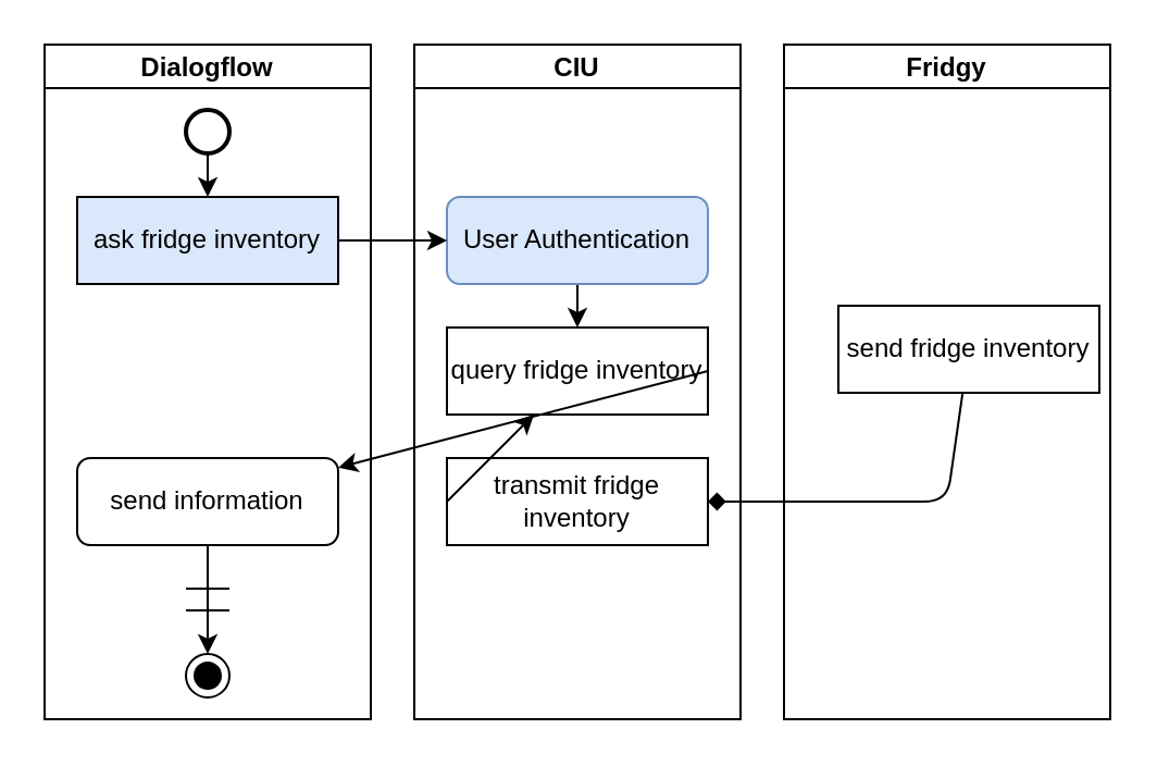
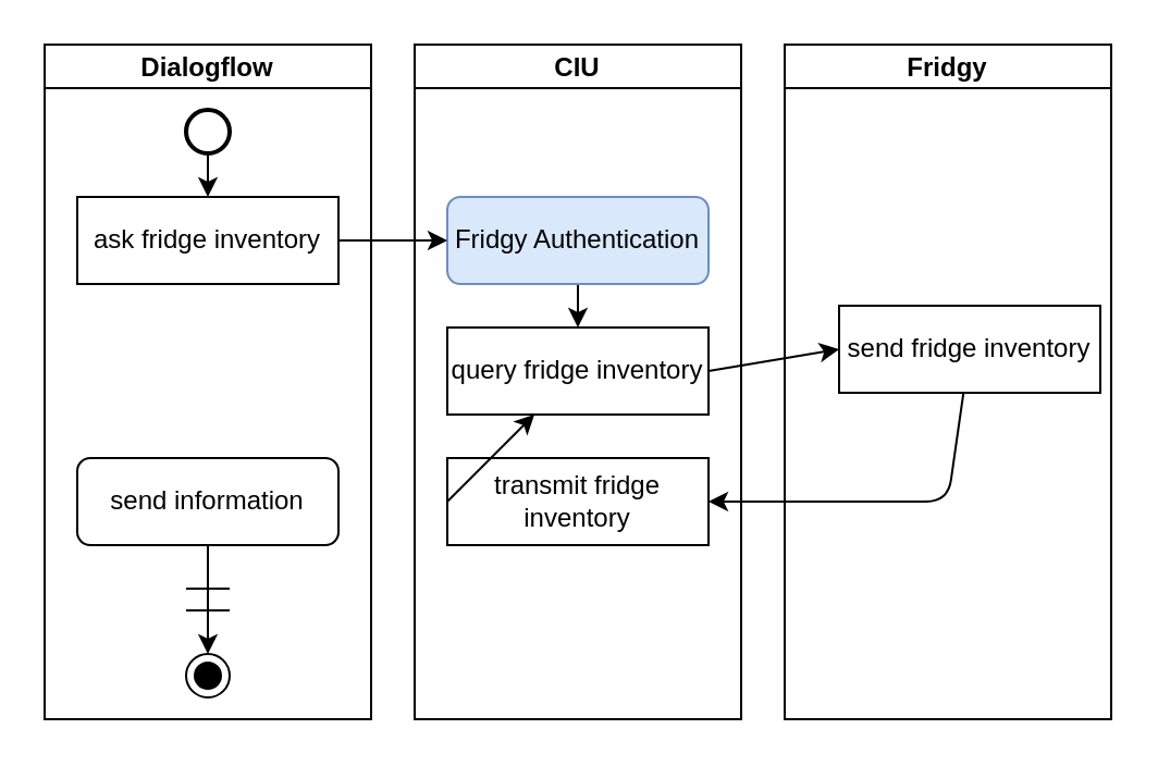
  <mxCell id="0" />
  <mxCell id="1" parent="0" />
  <mxCell id="2" value="Dialogflow" style="swimlane;startSize=20;" vertex="1" parent="1"><mxGeometry x="20" y="20" width="150" height="310" as="geometry" /></mxCell>
- <mxCell id="3" value="ask fridge inventory" style="rounded=0;whiteSpace=wrap;html=1;fillColor=#dae8fc;" vertex="1" parent="2"><mxGeometry x="15" y="70" width="120" height="40" as="geometry" /></mxCell>
+ <mxCell id="3" value="ask fridge inventory" style="rounded=0;whiteSpace=wrap;html=1;" vertex="1" parent="2"><mxGeometry x="15" y="70" width="120" height="40" as="geometry" /></mxCell>
  <mxCell id="4" value="send information" style="whiteSpace=wrap;html=1;rounded=1;" vertex="1" parent="2"><mxGeometry x="15" y="190" width="120" height="40" as="geometry" /></mxCell>
  <mxCell id="5" value="" style="strokeWidth=2;html=1;shape=mxgraph.flowchart.start_2;whiteSpace=wrap;" vertex="1" parent="2"><mxGeometry x="65" y="30" width="20" height="20" as="geometry" /></mxCell>
  <mxCell id="6" value="" style="ellipse;html=1;shape=endState;fillColor=#000000;strokeColor=#000000;" vertex="1" parent="2"><mxGeometry x="65" y="280" width="20" height="20" as="geometry" /></mxCell>
  <mxCell id="7" value="" style="endArrow=classic;html=1;exitX=0.5;exitY=1;exitDx=0;exitDy=0;exitPerimeter=0;entryX=0.5;entryY=0;entryDx=0;entryDy=0;" edge="1" parent="2" source="5" target="3"><mxGeometry width="50" height="50" relative="1" as="geometry"><mxPoint x="280" y="190" as="sourcePoint" /><mxPoint x="330" y="140" as="targetPoint" /></mxGeometry></mxCell>
  <mxCell id="8" value="" style="endArrow=classic;html=1;entryX=0.5;entryY=0;entryDx=0;entryDy=0;exitX=0.5;exitY=1;exitDx=0;exitDy=0;" edge="1" parent="2" source="4" target="6"><mxGeometry width="50" height="50" relative="1" as="geometry"><mxPoint x="195" y="240" as="sourcePoint" /><mxPoint x="145" y="240" as="targetPoint" /></mxGeometry></mxCell>
  <mxCell id="9" value="" style="endArrow=none;html=1;" edge="1" parent="2"><mxGeometry width="50" height="50" relative="1" as="geometry"><mxPoint x="65" y="260" as="sourcePoint" /><mxPoint x="85" y="260" as="targetPoint" /></mxGeometry></mxCell>
  <mxCell id="10" value="" style="endArrow=none;html=1;" edge="1" parent="2"><mxGeometry width="50" height="50" relative="1" as="geometry"><mxPoint x="65" y="250" as="sourcePoint" /><mxPoint x="85" y="250" as="targetPoint" /></mxGeometry></mxCell>
  <mxCell id="11" value="CIU" style="swimlane;startSize=20;" vertex="1" parent="1"><mxGeometry x="190" y="20" width="150" height="310" as="geometry" /></mxCell>
  <mxCell id="12" value="query fridge inventory" style="rounded=0;whiteSpace=wrap;html=1;" vertex="1" parent="11"><mxGeometry x="15" y="130" width="120" height="40" as="geometry" /></mxCell>
  <mxCell id="13" value="transmit fridge inventory" style="rounded=0;whiteSpace=wrap;html=1;" vertex="1" parent="11"><mxGeometry x="15" y="190" width="120" height="40" as="geometry" /></mxCell>
  <mxCell id="14" value="" style="endArrow=classic;html=1;entryX=0.5;entryY=0;entryDx=0;entryDy=0;exitX=0.5;exitY=1;exitDx=0;exitDy=0;" edge="1" parent="11" target="12"><mxGeometry width="50" height="50" relative="1" as="geometry"><mxPoint x="75" y="110" as="sourcePoint" /><mxPoint x="25" y="90" as="targetPoint" /></mxGeometry></mxCell>
- <mxCell id="15" value="&lt;div&gt;User Authentication&lt;/div&gt;" style="rounded=1;whiteSpace=wrap;html=1;fillColor=#dae8fc;strokeColor=#6c8ebf;" vertex="1" parent="11"><mxGeometry x="15" y="70" width="120" height="40" as="geometry" /></mxCell>
+ <mxCell id="15" value="&lt;div&gt;Fridgy Authentication&lt;/div&gt;" style="rounded=1;whiteSpace=wrap;html=1;fillColor=#dae8fc;strokeColor=#6c8ebf;" vertex="1" parent="11"><mxGeometry x="15" y="70" width="120" height="40" as="geometry" /></mxCell>
  <mxCell id="16" value="Fridgy" style="swimlane;startSize=20;" vertex="1" parent="1"><mxGeometry x="360" y="20" width="150" height="310" as="geometry" /></mxCell>
  <mxCell id="17" value="send fridge inventory" style="rounded=0;whiteSpace=wrap;html=1;" vertex="1" parent="16"><mxGeometry x="25" y="120" width="120" height="40" as="geometry" /></mxCell>
  <mxCell id="18" value="" style="endArrow=classic;html=1;entryX=0;entryY=0.5;entryDx=0;entryDy=0;exitX=1;exitY=0.5;exitDx=0;exitDy=0;" edge="1" parent="1" source="3"><mxGeometry width="50" height="50" relative="1" as="geometry"><mxPoint x="105" y="80" as="sourcePoint" /><mxPoint x="205" y="110" as="targetPoint" /></mxGeometry></mxCell>
- <mxCell id="19" value="" style="endArrow=classic;html=1;exitX=1;exitY=0.5;exitDx=0;exitDy=0;" edge="1" parent="1" source="12" target="4"><mxGeometry width="50" height="50" relative="1" as="geometry"><mxPoint x="275" y="130" as="sourcePoint" /><mxPoint x="275" y="170" as="targetPoint" /></mxGeometry></mxCell>
+ <mxCell id="19" value="" style="endArrow=classic;html=1;entryX=0;entryY=0.5;entryDx=0;entryDy=0;exitX=1;exitY=0.5;exitDx=0;exitDy=0;" edge="1" parent="1" source="12" target="17"><mxGeometry width="50" height="50" relative="1" as="geometry"><mxPoint x="275" y="130" as="sourcePoint" /><mxPoint x="275" y="170" as="targetPoint" /></mxGeometry></mxCell>
  <mxCell id="20" value="" style="endArrow=classic;html=1;exitX=0;exitY=0.5;exitDx=0;exitDy=0;" edge="1" parent="1" source="13" target="12"><mxGeometry width="50" height="50" relative="1" as="geometry"><mxPoint x="385" y="260" as="sourcePoint" /><mxPoint x="335" y="260" as="targetPoint" /></mxGeometry></mxCell>
- <mxCell id="21" value="" style="endArrow=diamond;html=1;entryX=1;entryY=0.5;entryDx=0;entryDy=0;" edge="1" parent="1" source="17" target="13"><mxGeometry width="50" height="50" relative="1" as="geometry"><mxPoint x="335" y="190" as="sourcePoint" /><mxPoint x="435" y="210" as="targetPoint" /><Array as="points"><mxPoint x="435" y="230" /></Array></mxGeometry></mxCell>
+ <mxCell id="21" value="" style="endArrow=classic;html=1;entryX=1;entryY=0.5;entryDx=0;entryDy=0;" edge="1" parent="1" source="17" target="13"><mxGeometry width="50" height="50" relative="1" as="geometry"><mxPoint x="335" y="190" as="sourcePoint" /><mxPoint x="435" y="210" as="targetPoint" /><Array as="points"><mxPoint x="435" y="230" /></Array></mxGeometry></mxCell>
